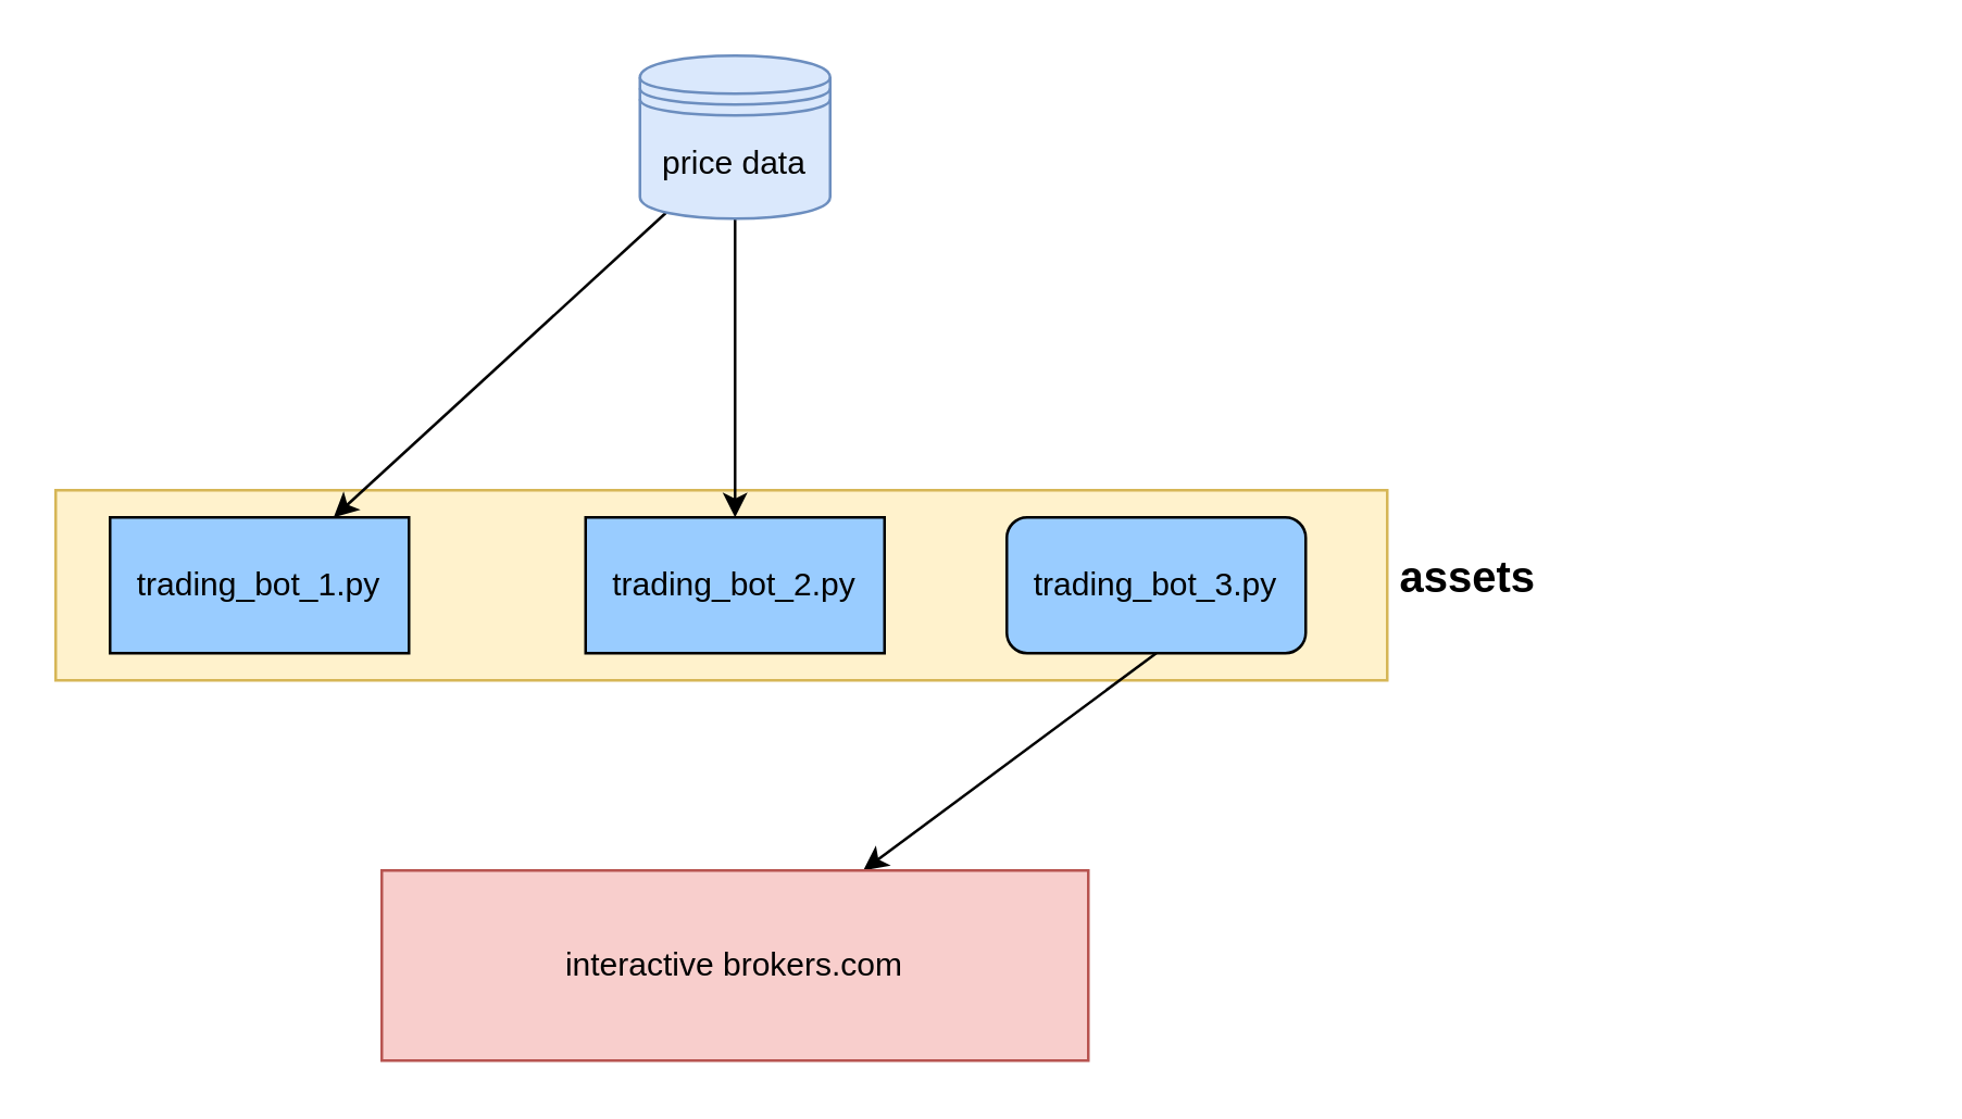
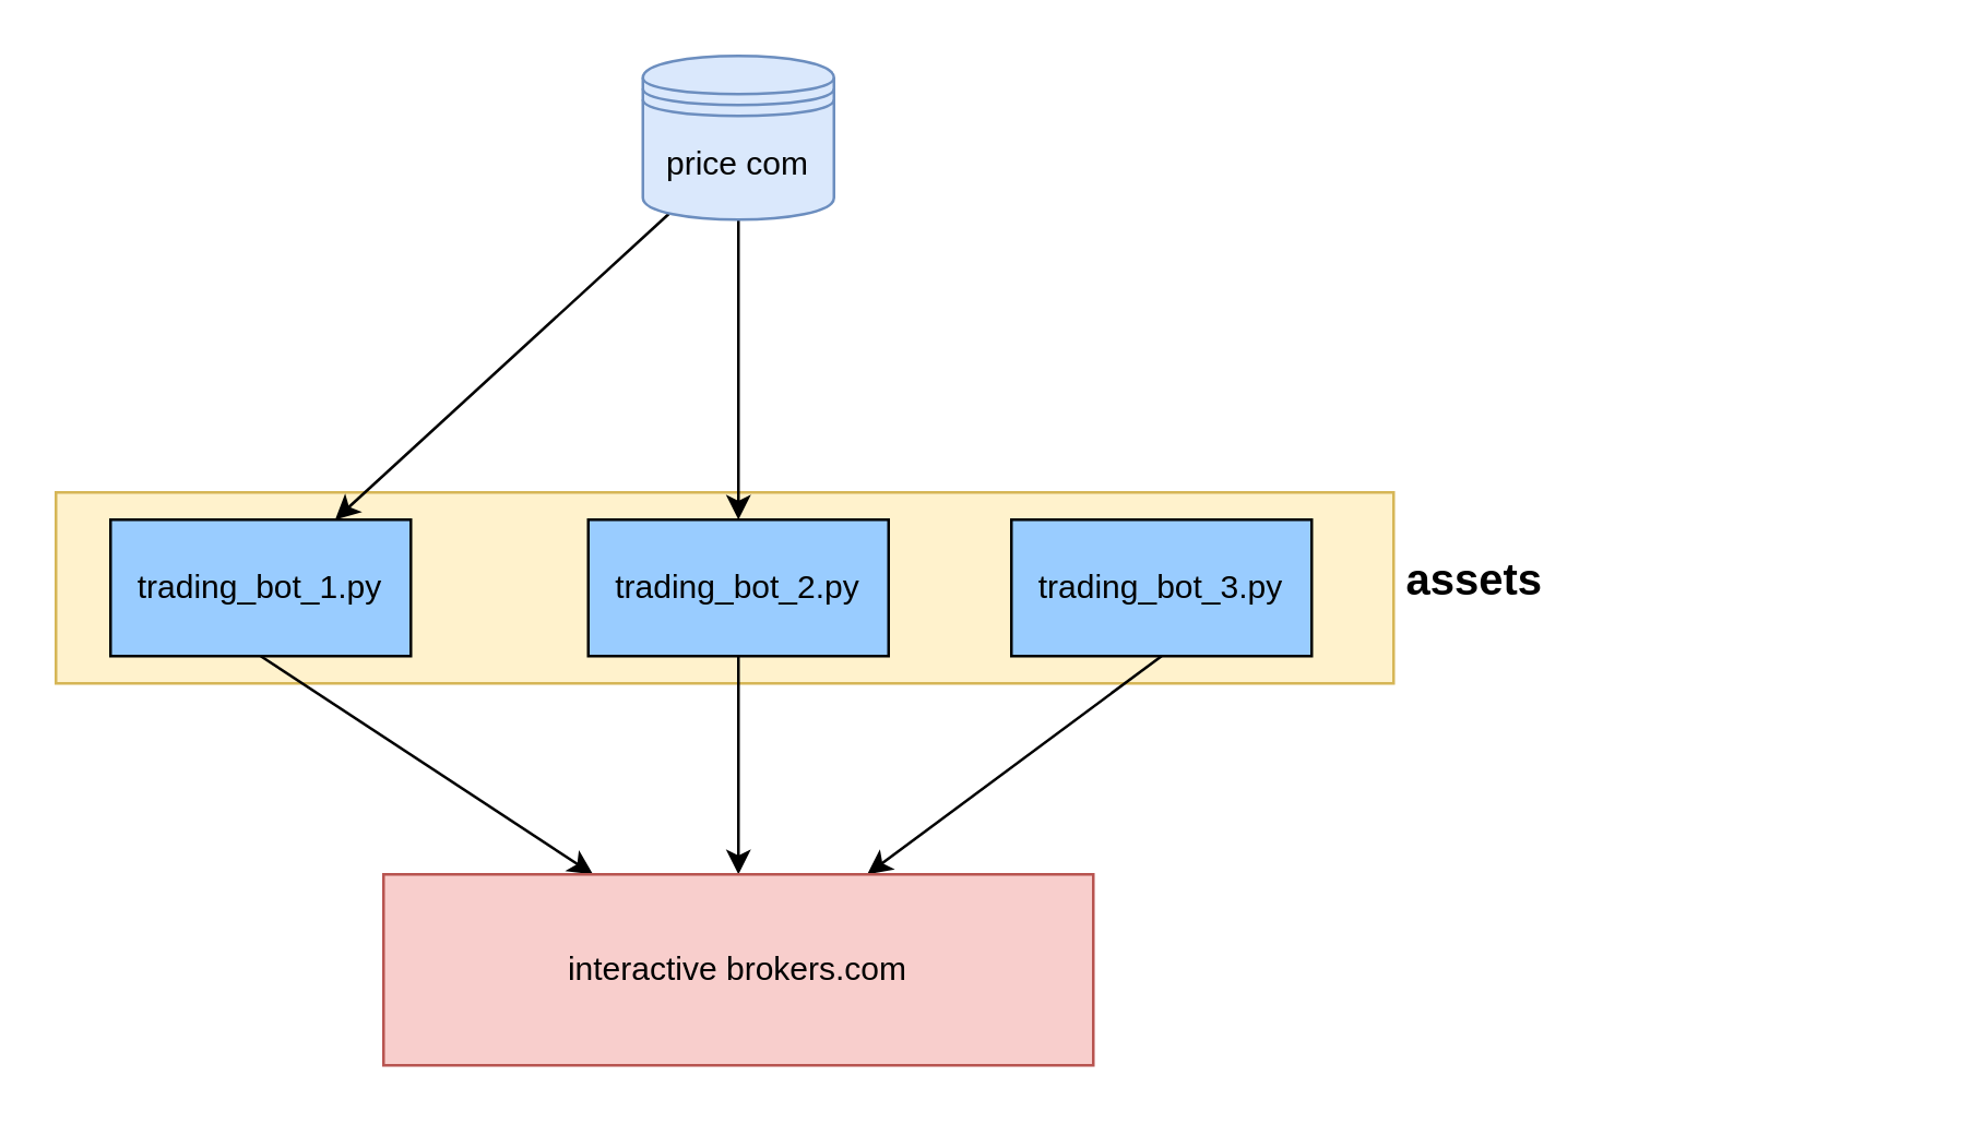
  <mxCell id="0" />
  <mxCell id="1" parent="0" />
  <mxCell id="2" value="" style="rounded=0;whiteSpace=wrap;html=1;fillColor=#fff2cc;strokeColor=#d6b656;" vertex="1" parent="1"><mxGeometry x="20" y="180" width="490" height="70" as="geometry" /></mxCell>
  <mxCell id="3" style="edgeStyle=none;html=1;exitX=0.15;exitY=0.95;exitDx=0;exitDy=0;exitPerimeter=0;" edge="1" parent="1" source="5" target="7"><mxGeometry relative="1" as="geometry" /></mxCell>
  <mxCell id="4" value="" style="edgeStyle=none;html=1;" edge="1" parent="1" source="5" target="9"><mxGeometry relative="1" as="geometry" /></mxCell>
- <mxCell id="5" value="price data" style="shape=datastore;whiteSpace=wrap;html=1;fillColor=#dae8fc;strokeColor=#6c8ebf;" vertex="1" parent="1"><mxGeometry x="235" y="20" width="70" height="60" as="geometry" /></mxCell>
+ <mxCell id="5" value="price com" style="shape=datastore;whiteSpace=wrap;html=1;fillColor=#dae8fc;strokeColor=#6c8ebf;" vertex="1" parent="1"><mxGeometry x="235" y="20" width="70" height="60" as="geometry" /></mxCell>
+ <mxCell id="6" style="edgeStyle=none;html=1;exitX=0.5;exitY=1;exitDx=0;exitDy=0;" edge="1" parent="1" source="7" target="12"><mxGeometry relative="1" as="geometry" /></mxCell>
  <mxCell id="7" value="trading_bot_1.py" style="rounded=0;whiteSpace=wrap;html=1;fillColor=#99CCFF;" vertex="1" parent="1"><mxGeometry x="40" y="190" width="110" height="50" as="geometry" /></mxCell>
+ <mxCell id="8" style="edgeStyle=none;html=1;exitX=0.5;exitY=1;exitDx=0;exitDy=0;" edge="1" parent="1" source="9" target="12"><mxGeometry relative="1" as="geometry" /></mxCell>
  <mxCell id="9" value="trading_bot_2.py" style="rounded=0;whiteSpace=wrap;html=1;fillColor=#99CCFF;" vertex="1" parent="1"><mxGeometry x="215" y="190" width="110" height="50" as="geometry" /></mxCell>
  <mxCell id="10" style="edgeStyle=none;html=1;exitX=0.5;exitY=1;exitDx=0;exitDy=0;" edge="1" parent="1" source="11" target="12"><mxGeometry relative="1" as="geometry" /></mxCell>
- <mxCell id="11" value="trading_bot_3.py" style="whiteSpace=wrap;html=1;fillColor=#99CCFF;rounded=1;" vertex="1" parent="1"><mxGeometry x="370" y="190" width="110" height="50" as="geometry" /></mxCell>
+ <mxCell id="11" value="trading_bot_3.py" style="rounded=0;whiteSpace=wrap;html=1;fillColor=#99CCFF;" vertex="1" parent="1"><mxGeometry x="370" y="190" width="110" height="50" as="geometry" /></mxCell>
  <mxCell id="12" value="interactive brokers.com" style="rounded=0;whiteSpace=wrap;html=1;fillColor=#f8cecc;strokeColor=#b85450;" vertex="1" parent="1"><mxGeometry x="140" y="320" width="260" height="70" as="geometry" /></mxCell>
  <mxCell id="13" value="&lt;h1&gt;&lt;font style=&quot;font-size: 16px&quot;&gt;assets&lt;/font&gt;&lt;/h1&gt;" style="text;html=1;strokeColor=none;fillColor=none;spacing=5;spacingTop=-20;whiteSpace=wrap;overflow=hidden;rounded=0;" vertex="1" parent="1"><mxGeometry x="510" y="190" width="190" height="120" as="geometry" /></mxCell>
